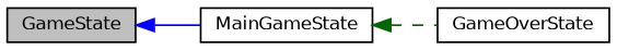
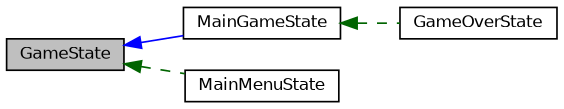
  digraph {
    rankdir=LR
    node [color=black fillcolor=white fontname=Helvetica fontsize=10 shape=record style=filled]
    edge [color=darkgreen dir=back fontname=Helvetica fontsize=10 labelfontname=Helvetica labelfontsize=10 style=dashed]
    n1 [fillcolor=grey75 fontcolor=black height=0.2 label=GameState width=0.4]
    n2 [height=0.2 label=MainGameState width=0.4]
+   n3 [height=0.2 label=MainMenuState width=0.4]
    n4 [height=0.2 label=GameOverState width=0.4]
    n1 -> n2 [color=blue style=solid]
+   n1 -> n3
    n2 -> n4
  }
